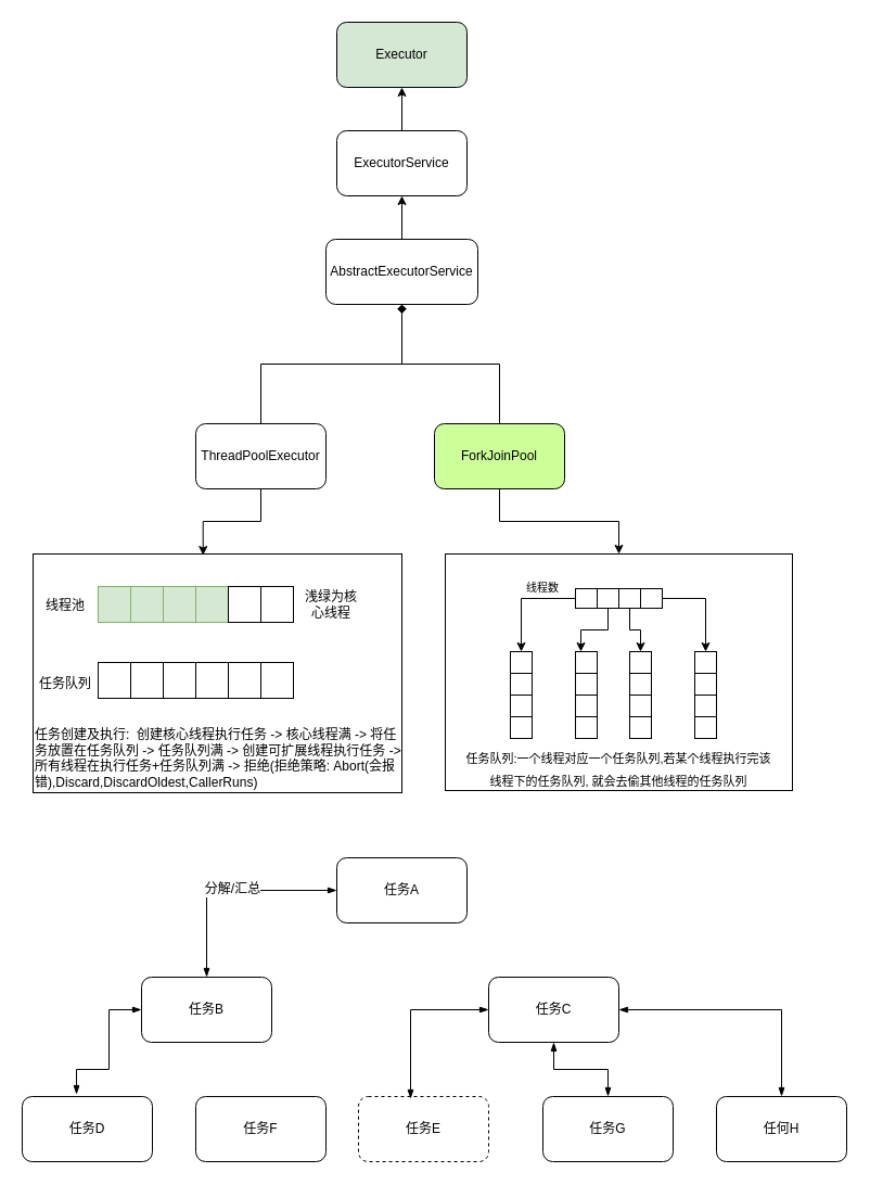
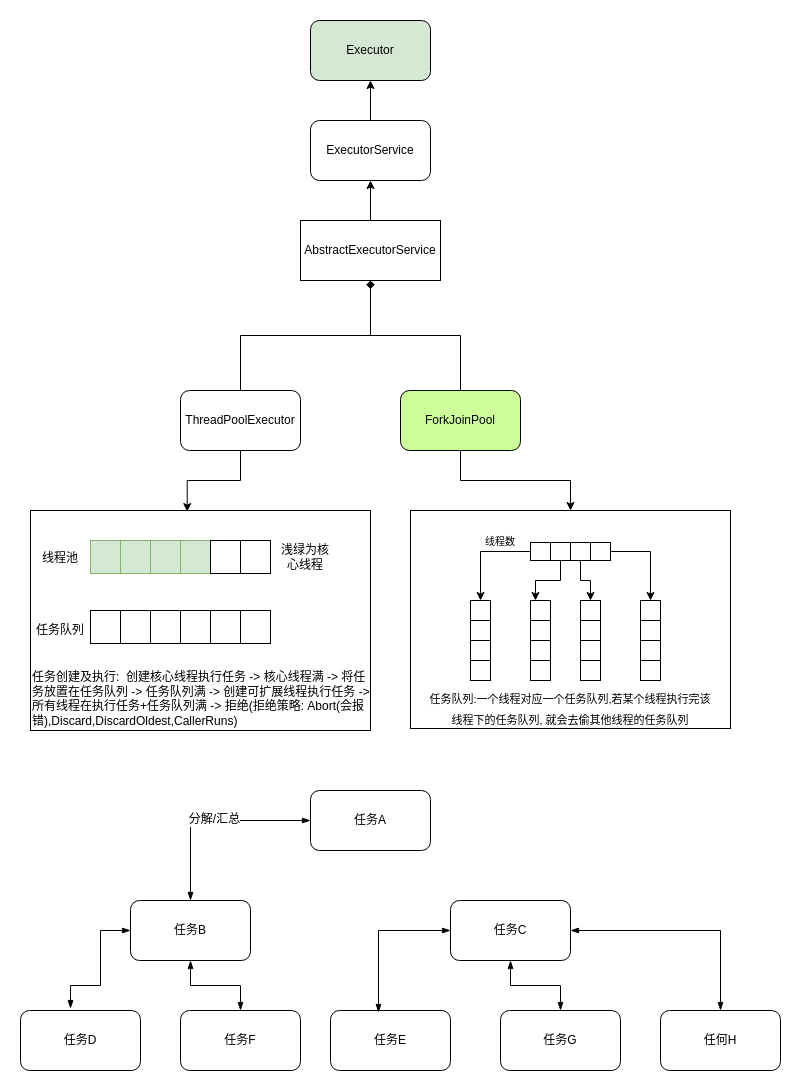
  <mxCell id="0" />
  <mxCell id="1" parent="0" />
  <mxCell id="2" value="" style="rounded=0;whiteSpace=wrap;html=1;glass=0;fontSize=17;" vertex="1" parent="1"><mxGeometry x="264.84" y="532" width="30" height="33" as="geometry" /></mxCell>
  <mxCell id="3" value="" style="rounded=0;whiteSpace=wrap;html=1;glass=0;fontSize=17;" vertex="1" parent="1"><mxGeometry x="410" y="510" width="320" height="218" as="geometry" /></mxCell>
  <mxCell id="4" style="edgeStyle=orthogonalEdgeStyle;rounded=0;orthogonalLoop=1;jettySize=auto;html=1;entryX=0.5;entryY=1;entryDx=0;entryDy=0;fontSize=12;" edge="1" parent="1" source="5" target="63"><mxGeometry relative="1" as="geometry" /></mxCell>
- <mxCell id="5" value="AbstractExecutorService" style="rounded=1;whiteSpace=wrap;html=1;" parent="1" vertex="1"><mxGeometry x="300" y="220" width="140" height="60" as="geometry" /></mxCell>
+ <mxCell id="5" value="AbstractExecutorService" style="whiteSpace=wrap;html=1;rounded=0;" parent="1" vertex="1"><mxGeometry x="300" y="220" width="140" height="60" as="geometry" /></mxCell>
  <mxCell id="6" style="edgeStyle=orthogonalEdgeStyle;rounded=0;orthogonalLoop=1;jettySize=auto;html=1;endArrow=diamond;" parent="1" source="8" target="5" edge="1"><mxGeometry relative="1" as="geometry" /></mxCell>
  <mxCell id="7" style="edgeStyle=orthogonalEdgeStyle;rounded=0;orthogonalLoop=1;jettySize=auto;html=1;entryX=0.461;entryY=0.005;entryDx=0;entryDy=0;entryPerimeter=0;" parent="1" source="8" target="43" edge="1"><mxGeometry relative="1" as="geometry" /></mxCell>
  <mxCell id="8" value="ThreadPoolExecutor" style="rounded=1;whiteSpace=wrap;html=1;" parent="1" vertex="1"><mxGeometry x="180" y="390" width="120" height="60" as="geometry" /></mxCell>
  <mxCell id="9" style="edgeStyle=orthogonalEdgeStyle;rounded=0;orthogonalLoop=1;jettySize=auto;html=1;endArrow=diamond;" parent="1" source="11" target="5" edge="1"><mxGeometry relative="1" as="geometry" /></mxCell>
  <mxCell id="10" style="edgeStyle=orthogonalEdgeStyle;rounded=0;orthogonalLoop=1;jettySize=auto;html=1;entryX=0.5;entryY=0;entryDx=0;entryDy=0;fontSize=12;" edge="1" parent="1" source="11" target="3"><mxGeometry relative="1" as="geometry" /></mxCell>
  <mxCell id="11" value="ForkJoinPool" style="rounded=1;whiteSpace=wrap;html=1;fillColor=#ccff99;" parent="1" vertex="1"><mxGeometry x="400" y="390" width="120" height="60" as="geometry" /></mxCell>
  <mxCell id="12" value="" style="group" vertex="1" connectable="0" parent="1"><mxGeometry x="470" y="600" width="20" height="80" as="geometry" /></mxCell>
  <mxCell id="13" value="" style="rounded=0;whiteSpace=wrap;html=1;glass=0;fontSize=17;" vertex="1" parent="12"><mxGeometry width="20" height="20" as="geometry" /></mxCell>
  <mxCell id="14" value="" style="rounded=0;whiteSpace=wrap;html=1;glass=0;fontSize=17;" vertex="1" parent="12"><mxGeometry y="20" width="20" height="20" as="geometry" /></mxCell>
  <mxCell id="15" value="" style="rounded=0;whiteSpace=wrap;html=1;glass=0;fontSize=17;" vertex="1" parent="12"><mxGeometry y="40" width="20" height="20" as="geometry" /></mxCell>
  <mxCell id="16" value="" style="rounded=0;whiteSpace=wrap;html=1;glass=0;fontSize=17;" vertex="1" parent="12"><mxGeometry y="60" width="20" height="20" as="geometry" /></mxCell>
  <mxCell id="17" value="" style="group" vertex="1" connectable="0" parent="1"><mxGeometry x="530" y="600" width="20" height="80" as="geometry" /></mxCell>
  <mxCell id="18" value="" style="rounded=0;whiteSpace=wrap;html=1;glass=0;fontSize=17;" vertex="1" parent="17"><mxGeometry width="20" height="20" as="geometry" /></mxCell>
  <mxCell id="19" value="" style="rounded=0;whiteSpace=wrap;html=1;glass=0;fontSize=17;" vertex="1" parent="17"><mxGeometry y="20" width="20" height="20" as="geometry" /></mxCell>
  <mxCell id="20" value="" style="rounded=0;whiteSpace=wrap;html=1;glass=0;fontSize=17;" vertex="1" parent="17"><mxGeometry y="40" width="20" height="20" as="geometry" /></mxCell>
  <mxCell id="21" value="" style="rounded=0;whiteSpace=wrap;html=1;glass=0;fontSize=17;" vertex="1" parent="17"><mxGeometry y="60" width="20" height="20" as="geometry" /></mxCell>
  <mxCell id="22" value="" style="group" vertex="1" connectable="0" parent="1"><mxGeometry x="580" y="600" width="20" height="80" as="geometry" /></mxCell>
  <mxCell id="23" value="" style="rounded=0;whiteSpace=wrap;html=1;glass=0;fontSize=17;" vertex="1" parent="22"><mxGeometry width="20" height="20" as="geometry" /></mxCell>
  <mxCell id="24" value="" style="rounded=0;whiteSpace=wrap;html=1;glass=0;fontSize=17;" vertex="1" parent="22"><mxGeometry y="20" width="20" height="20" as="geometry" /></mxCell>
  <mxCell id="25" value="" style="rounded=0;whiteSpace=wrap;html=1;glass=0;fontSize=17;" vertex="1" parent="22"><mxGeometry y="40" width="20" height="20" as="geometry" /></mxCell>
  <mxCell id="26" value="" style="rounded=0;whiteSpace=wrap;html=1;glass=0;fontSize=17;" vertex="1" parent="22"><mxGeometry y="60" width="20" height="20" as="geometry" /></mxCell>
  <mxCell id="27" value="" style="group" vertex="1" connectable="0" parent="1"><mxGeometry x="640" y="600" width="20" height="80" as="geometry" /></mxCell>
  <mxCell id="28" value="" style="rounded=0;whiteSpace=wrap;html=1;glass=0;fontSize=17;" vertex="1" parent="27"><mxGeometry width="20" height="20" as="geometry" /></mxCell>
  <mxCell id="29" value="" style="rounded=0;whiteSpace=wrap;html=1;glass=0;fontSize=17;" vertex="1" parent="27"><mxGeometry y="20" width="20" height="20" as="geometry" /></mxCell>
  <mxCell id="30" value="" style="rounded=0;whiteSpace=wrap;html=1;glass=0;fontSize=17;" vertex="1" parent="27"><mxGeometry y="40" width="20" height="20" as="geometry" /></mxCell>
  <mxCell id="31" value="" style="rounded=0;whiteSpace=wrap;html=1;glass=0;fontSize=17;" vertex="1" parent="27"><mxGeometry y="60" width="20" height="20" as="geometry" /></mxCell>
  <mxCell id="32" value="" style="group" vertex="1" connectable="0" parent="1"><mxGeometry x="530" y="542" width="80" height="18" as="geometry" /></mxCell>
  <mxCell id="33" value="" style="rounded=0;whiteSpace=wrap;html=1;glass=0;fontSize=17;" vertex="1" parent="32"><mxGeometry width="20" height="18" as="geometry" /></mxCell>
  <mxCell id="34" value="" style="rounded=0;whiteSpace=wrap;html=1;glass=0;fontSize=17;" vertex="1" parent="32"><mxGeometry x="20" width="20" height="18" as="geometry" /></mxCell>
  <mxCell id="35" value="" style="rounded=0;whiteSpace=wrap;html=1;glass=0;fontSize=17;" vertex="1" parent="32"><mxGeometry x="40" width="20" height="18" as="geometry" /></mxCell>
  <mxCell id="36" value="" style="rounded=0;whiteSpace=wrap;html=1;glass=0;fontSize=17;" vertex="1" parent="32"><mxGeometry x="60" width="20" height="18" as="geometry" /></mxCell>
  <mxCell id="37" style="edgeStyle=orthogonalEdgeStyle;rounded=0;orthogonalLoop=1;jettySize=auto;html=1;entryX=0.5;entryY=0;entryDx=0;entryDy=0;fontSize=17;" edge="1" parent="1" source="33" target="13"><mxGeometry relative="1" as="geometry" /></mxCell>
  <mxCell id="38" style="edgeStyle=orthogonalEdgeStyle;rounded=0;orthogonalLoop=1;jettySize=auto;html=1;entryX=0.25;entryY=0;entryDx=0;entryDy=0;fontSize=17;" edge="1" parent="1" source="34" target="18"><mxGeometry relative="1" as="geometry" /></mxCell>
  <mxCell id="39" style="edgeStyle=orthogonalEdgeStyle;rounded=0;orthogonalLoop=1;jettySize=auto;html=1;entryX=0.5;entryY=0;entryDx=0;entryDy=0;fontSize=17;" edge="1" parent="1" source="35" target="23"><mxGeometry relative="1" as="geometry" /></mxCell>
  <mxCell id="40" style="edgeStyle=orthogonalEdgeStyle;rounded=0;orthogonalLoop=1;jettySize=auto;html=1;entryX=0.5;entryY=0;entryDx=0;entryDy=0;fontSize=17;" edge="1" parent="1" source="36" target="28"><mxGeometry relative="1" as="geometry" /></mxCell>
  <mxCell id="41" value="&lt;font style=&quot;font-size: 10px&quot;&gt;线程数&lt;/font&gt;" style="text;html=1;strokeColor=none;fillColor=none;align=center;verticalAlign=middle;whiteSpace=wrap;rounded=0;glass=0;fontSize=17;" vertex="1" parent="1"><mxGeometry x="480" y="530" width="40" height="20" as="geometry" /></mxCell>
  <mxCell id="42" value="&lt;font style=&quot;font-size: 11px&quot;&gt;任务队列:&lt;/font&gt;&lt;font style=&quot;font-size: 11px&quot;&gt;一个线程对应一个任务队列,若某个线程执行完该线程下的任务队列, 就会去偷其他线程的任务队列&lt;/font&gt;" style="text;html=1;strokeColor=none;fillColor=none;align=center;verticalAlign=middle;whiteSpace=wrap;rounded=0;glass=0;fontSize=17;" vertex="1" parent="1"><mxGeometry x="425" y="700" width="290" height="15" as="geometry" /></mxCell>
  <mxCell id="43" value="任务创建及执行:&amp;nbsp; 创建核心线程执行任务 -&amp;gt; 核心线程满 -&amp;gt; 将任务放置在任务队列 -&amp;gt; 任务队列满 -&amp;gt; 创建可扩展线程执行任务 -&amp;gt; 所有线程在执行任务+任务队列满 -&amp;gt; 拒绝(拒绝策略: Abort(会报错),Discard,DiscardOldest,CallerRuns)" style="rounded=0;whiteSpace=wrap;html=1;align=left;shadow=0;verticalAlign=bottom;" parent="1" vertex="1"><mxGeometry x="30" y="510" width="340" height="220" as="geometry" /></mxCell>
  <mxCell id="44" value="" style="group;strokeColor=#82b366;fillColor=#CCFF99;shadow=0;container=0;" vertex="1" connectable="0" parent="1"><mxGeometry x="90" y="540" width="180.0" height="33" as="geometry" /></mxCell>
  <mxCell id="45" value="" style="group" vertex="1" connectable="0" parent="1"><mxGeometry x="90" y="610" width="180.0" height="33" as="geometry" /></mxCell>
  <mxCell id="46" value="" style="rounded=0;whiteSpace=wrap;html=1;glass=0;fontSize=17;" vertex="1" parent="45"><mxGeometry width="30" height="33" as="geometry" /></mxCell>
  <mxCell id="47" value="" style="rounded=0;whiteSpace=wrap;html=1;glass=0;fontSize=17;" vertex="1" parent="45"><mxGeometry x="30" width="30" height="33" as="geometry" /></mxCell>
  <mxCell id="48" value="" style="rounded=0;whiteSpace=wrap;html=1;glass=0;fontSize=17;" vertex="1" parent="45"><mxGeometry x="60" width="30" height="33" as="geometry" /></mxCell>
  <mxCell id="49" value="" style="rounded=0;whiteSpace=wrap;html=1;glass=0;fontSize=17;" vertex="1" parent="45"><mxGeometry x="90" width="30" height="33" as="geometry" /></mxCell>
  <mxCell id="50" value="" style="rounded=0;whiteSpace=wrap;html=1;glass=0;fontSize=17;" vertex="1" parent="45"><mxGeometry x="120" width="30" height="33" as="geometry" /></mxCell>
  <mxCell id="51" value="" style="rounded=0;whiteSpace=wrap;html=1;glass=0;fontSize=17;" vertex="1" parent="45"><mxGeometry x="150" width="30" height="33" as="geometry" /></mxCell>
  <mxCell id="52" value="&lt;font style=&quot;font-size: 12px&quot;&gt;线程池&lt;/font&gt;" style="text;html=1;strokeColor=none;fillColor=none;align=center;verticalAlign=middle;whiteSpace=wrap;rounded=0;glass=0;fontSize=17;" vertex="1" parent="1"><mxGeometry x="40" y="546.5" width="40" height="20" as="geometry" /></mxCell>
  <mxCell id="53" value="任务队列" style="text;html=1;strokeColor=none;fillColor=none;align=center;verticalAlign=middle;whiteSpace=wrap;rounded=0;glass=0;fontSize=12;" vertex="1" parent="1"><mxGeometry x="35" y="620" width="50" height="20" as="geometry" /></mxCell>
  <mxCell id="54" value="" style="group" vertex="1" connectable="0" parent="1"><mxGeometry x="90" y="540" width="180" height="33" as="geometry" /></mxCell>
  <mxCell id="55" value="" style="rounded=0;whiteSpace=wrap;html=1;glass=0;fontSize=17;fillColor=#d5e8d4;strokeColor=#82b366;" vertex="1" parent="54"><mxGeometry width="30" height="33" as="geometry" /></mxCell>
  <mxCell id="56" value="" style="rounded=0;whiteSpace=wrap;html=1;glass=0;fontSize=17;fillColor=#d5e8d4;strokeColor=#82b366;" vertex="1" parent="54"><mxGeometry x="30" width="30" height="33" as="geometry" /></mxCell>
  <mxCell id="57" value="" style="rounded=0;whiteSpace=wrap;html=1;glass=0;fontSize=17;fillColor=#d5e8d4;strokeColor=#82b366;" vertex="1" parent="54"><mxGeometry x="60" width="30" height="33" as="geometry" /></mxCell>
  <mxCell id="58" value="" style="rounded=0;whiteSpace=wrap;html=1;glass=0;fontSize=17;fillColor=#d5e8d4;strokeColor=#82b366;" vertex="1" parent="54"><mxGeometry x="90" width="30" height="33" as="geometry" /></mxCell>
  <mxCell id="59" value="" style="rounded=0;whiteSpace=wrap;html=1;glass=0;fontSize=17;" vertex="1" parent="54"><mxGeometry x="120" width="30" height="33" as="geometry" /></mxCell>
  <mxCell id="60" value="" style="rounded=0;whiteSpace=wrap;html=1;glass=0;fontSize=17;" vertex="1" parent="54"><mxGeometry x="150" width="30" height="33" as="geometry" /></mxCell>
  <mxCell id="61" value="浅绿为核心线程" style="text;html=1;strokeColor=none;fillColor=none;align=center;verticalAlign=middle;whiteSpace=wrap;rounded=0;shadow=0;glass=0;fontSize=12;" vertex="1" parent="1"><mxGeometry x="280" y="551.5" width="50" height="10" as="geometry" /></mxCell>
  <mxCell id="62" style="edgeStyle=orthogonalEdgeStyle;rounded=0;orthogonalLoop=1;jettySize=auto;html=1;entryX=0.5;entryY=1;entryDx=0;entryDy=0;fontSize=12;" edge="1" parent="1" source="63" target="64"><mxGeometry relative="1" as="geometry" /></mxCell>
  <mxCell id="63" value="ExecutorService" style="rounded=1;whiteSpace=wrap;html=1;shadow=0;glass=0;fontSize=12;" vertex="1" parent="1"><mxGeometry x="310" y="120" width="120" height="60" as="geometry" /></mxCell>
  <mxCell id="64" value="Executor" style="rounded=1;whiteSpace=wrap;html=1;shadow=0;glass=0;fontSize=12;fillColor=#d5e8d4;" vertex="1" parent="1"><mxGeometry x="310" y="20" width="120" height="60" as="geometry" /></mxCell>
+ <mxCell id="65" style="edgeStyle=orthogonalEdgeStyle;rounded=0;orthogonalLoop=1;jettySize=auto;html=1;startArrow=blockThin;startFill=1;endArrow=blockThin;endFill=1;fontSize=12;" edge="1" parent="1" source="67" target="76"><mxGeometry relative="1" as="geometry" /></mxCell>
  <mxCell id="66" style="edgeStyle=orthogonalEdgeStyle;rounded=0;orthogonalLoop=1;jettySize=auto;html=1;startArrow=blockThin;startFill=1;endArrow=blockThin;endFill=1;fontSize=12;entryX=0.417;entryY=-0.033;entryDx=0;entryDy=0;entryPerimeter=0;" edge="1" parent="1" source="67" target="75"><mxGeometry relative="1" as="geometry"><mxPoint x="70" y="990" as="targetPoint" /><Array as="points"><mxPoint x="100" y="930" /><mxPoint x="100" y="985" /><mxPoint x="70" y="985" /></Array></mxGeometry></mxCell>
  <mxCell id="67" value="任务B" style="rounded=1;whiteSpace=wrap;html=1;shadow=0;glass=0;fontSize=12;" vertex="1" parent="1"><mxGeometry x="130" y="900" width="120" height="60" as="geometry" /></mxCell>
  <mxCell id="68" style="edgeStyle=orthogonalEdgeStyle;rounded=0;orthogonalLoop=1;jettySize=auto;html=1;fontSize=12;endArrow=blockThin;endFill=1;startArrow=blockThin;startFill=1;" edge="1" parent="1" source="70" target="67"><mxGeometry relative="1" as="geometry" /></mxCell>
  <mxCell id="69" value="分解/汇总" style="edgeLabel;html=1;align=center;verticalAlign=middle;resizable=0;points=[];fontSize=12;" vertex="1" connectable="0" parent="68"><mxGeometry x="-0.03" y="-2" relative="1" as="geometry"><mxPoint as="offset" /></mxGeometry></mxCell>
  <mxCell id="70" value="任务A" style="rounded=1;whiteSpace=wrap;html=1;shadow=0;glass=0;fontSize=12;fillColor=none;" vertex="1" parent="1"><mxGeometry x="310" y="790" width="120" height="60" as="geometry" /></mxCell>
  <mxCell id="71" style="edgeStyle=orthogonalEdgeStyle;rounded=0;orthogonalLoop=1;jettySize=auto;html=1;entryX=0.5;entryY=0;entryDx=0;entryDy=0;startArrow=blockThin;startFill=1;endArrow=blockThin;endFill=1;fontSize=12;" edge="1" parent="1" source="74" target="78"><mxGeometry relative="1" as="geometry" /></mxCell>
  <mxCell id="72" style="edgeStyle=orthogonalEdgeStyle;rounded=0;orthogonalLoop=1;jettySize=auto;html=1;startArrow=blockThin;startFill=1;endArrow=blockThin;endFill=1;fontSize=12;" edge="1" parent="1" source="74" target="79"><mxGeometry relative="1" as="geometry" /></mxCell>
  <mxCell id="73" style="edgeStyle=orthogonalEdgeStyle;rounded=0;orthogonalLoop=1;jettySize=auto;html=1;entryX=0.4;entryY=0.033;entryDx=0;entryDy=0;entryPerimeter=0;startArrow=blockThin;startFill=1;endArrow=blockThin;endFill=1;fontSize=12;" edge="1" parent="1" source="74" target="77"><mxGeometry relative="1" as="geometry"><Array as="points"><mxPoint x="378" y="930" /></Array></mxGeometry></mxCell>
  <mxCell id="74" value="任务C" style="rounded=1;whiteSpace=wrap;html=1;shadow=0;glass=0;fillColor=none;fontSize=12;" vertex="1" parent="1"><mxGeometry x="450" y="900" width="120" height="60" as="geometry" /></mxCell>
  <mxCell id="75" value="任务D" style="rounded=1;whiteSpace=wrap;html=1;shadow=0;glass=0;fillColor=none;fontSize=12;" vertex="1" parent="1"><mxGeometry x="20" y="1010" width="120" height="60" as="geometry" /></mxCell>
  <mxCell id="76" value="任务F" style="rounded=1;whiteSpace=wrap;html=1;shadow=0;glass=0;fillColor=none;fontSize=12;" vertex="1" parent="1"><mxGeometry x="180" y="1010" width="120" height="60" as="geometry" /></mxCell>
- <mxCell id="77" value="任务E" style="rounded=1;whiteSpace=wrap;html=1;shadow=0;glass=0;fillColor=none;fontSize=12;dashed=1;" vertex="1" parent="1"><mxGeometry x="330" y="1010" width="120" height="60" as="geometry" /></mxCell>
+ <mxCell id="77" value="任务E" style="rounded=1;whiteSpace=wrap;html=1;shadow=0;glass=0;fillColor=none;fontSize=12;" vertex="1" parent="1"><mxGeometry x="330" y="1010" width="120" height="60" as="geometry" /></mxCell>
  <mxCell id="78" value="任务G" style="rounded=1;whiteSpace=wrap;html=1;shadow=0;glass=0;fillColor=none;fontSize=12;" vertex="1" parent="1"><mxGeometry x="500" y="1010" width="120" height="60" as="geometry" /></mxCell>
  <mxCell id="79" value="任何H" style="rounded=1;whiteSpace=wrap;html=1;shadow=0;glass=0;fillColor=none;fontSize=12;" vertex="1" parent="1"><mxGeometry x="660" y="1010" width="120" height="60" as="geometry" /></mxCell>
